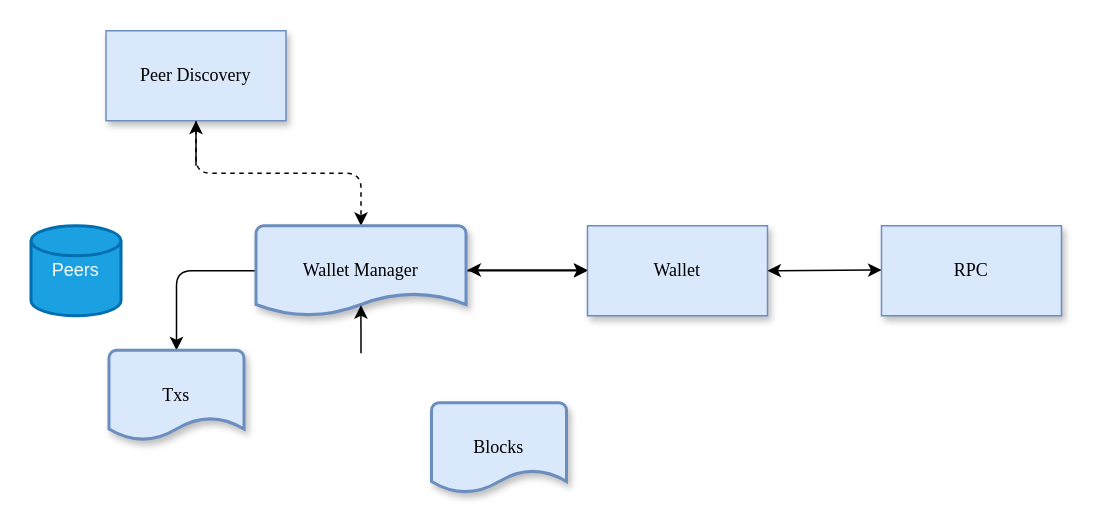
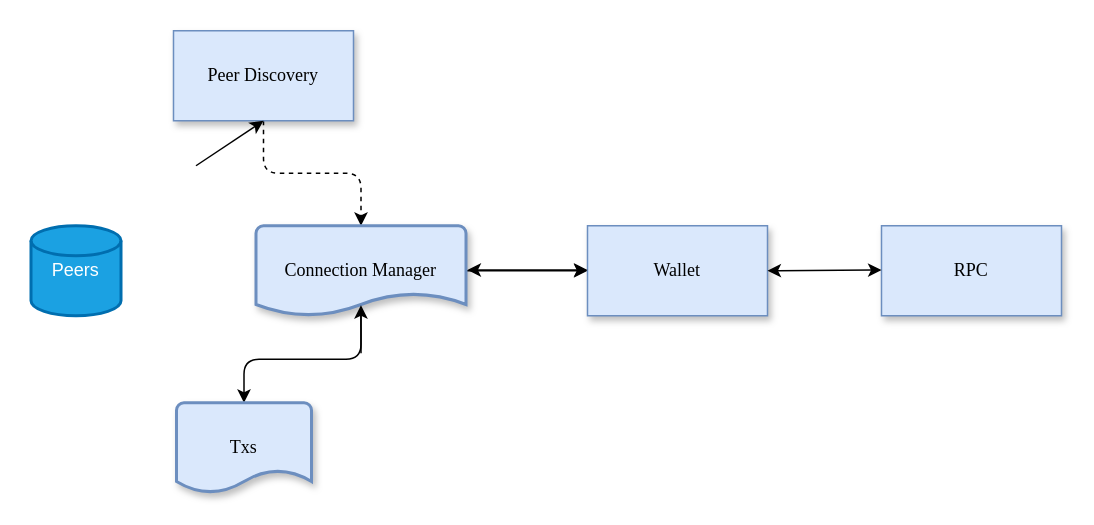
  <mxCell id="0" />
  <mxCell id="1" parent="0" />
  <mxCell id="2" style="edgeStyle=orthogonalEdgeStyle;rounded=1;orthogonalLoop=1;jettySize=auto;html=1;exitX=0.5;exitY=1;exitDx=0;exitDy=0;curved=0;dashed=1;" edge="1" parent="1" source="3" target="6"><mxGeometry relative="1" as="geometry" /></mxCell>
- <mxCell id="3" value="Peer Discovery" style="rounded=0;whiteSpace=wrap;html=1;shadow=1;fillColor=#dae8fc;strokeColor=#6c8ebf;fontFamily=Tahoma;" vertex="1" parent="1"><mxGeometry x="70" y="20" width="120" height="60" as="geometry" /></mxCell>
+ <mxCell id="3" value="Peer Discovery" style="rounded=0;whiteSpace=wrap;html=1;shadow=1;fillColor=#dae8fc;strokeColor=#6c8ebf;fontFamily=Tahoma;" vertex="1" parent="1"><mxGeometry x="115" y="20" width="120" height="60" as="geometry" /></mxCell>
  <mxCell id="4" value="" style="edgeStyle=orthogonalEdgeStyle;rounded=1;orthogonalLoop=1;jettySize=auto;html=1;curved=0;" edge="1" parent="1" source="6" target="9"><mxGeometry relative="1" as="geometry" /></mxCell>
  <mxCell id="5" value="" style="edgeStyle=orthogonalEdgeStyle;rounded=1;orthogonalLoop=1;jettySize=auto;html=1;curved=0;" edge="1" parent="1" source="6" target="13"><mxGeometry relative="1" as="geometry" /></mxCell>
- <mxCell id="6" value="Wallet Manager" style="strokeWidth=2;html=1;shape=mxgraph.flowchart.document2;whiteSpace=wrap;size=0.25;shadow=1;fillColor=#dae8fc;strokeColor=#6c8ebf;fontFamily=Tahoma;" vertex="1" parent="1"><mxGeometry x="170" y="150" width="140" height="60" as="geometry" /></mxCell>
+ <mxCell id="6" value="Connection Manager" style="strokeWidth=2;html=1;shape=mxgraph.flowchart.document2;whiteSpace=wrap;size=0.25;shadow=1;fillColor=#dae8fc;strokeColor=#6c8ebf;fontFamily=Tahoma;" vertex="1" parent="1"><mxGeometry x="170" y="150" width="140" height="60" as="geometry" /></mxCell>
  <mxCell id="7" value="Peers" style="strokeWidth=2;html=1;shape=mxgraph.flowchart.database;whiteSpace=wrap;fillColor=#1ba1e2;fontColor=#ffffff;strokeColor=#006EAF;" vertex="1" parent="1"><mxGeometry x="20" y="150" width="60" height="60" as="geometry" /></mxCell>
  <mxCell id="8" value="" style="endArrow=classic;html=1;rounded=0;entryX=0.5;entryY=1;entryDx=0;entryDy=0;" edge="1" parent="1" target="3"><mxGeometry width="50" height="50" relative="1" as="geometry"><mxPoint x="130" y="110" as="sourcePoint" /><mxPoint x="150" y="130" as="targetPoint" /></mxGeometry></mxCell>
  <mxCell id="9" value="Wallet" style="rounded=0;whiteSpace=wrap;html=1;fillColor=#dae8fc;strokeColor=#6c8ebf;shadow=1;fontFamily=Tahoma;" vertex="1" parent="1"><mxGeometry x="391" y="150" width="120" height="60" as="geometry" /></mxCell>
  <mxCell id="10" value="" style="endArrow=classic;startArrow=classic;html=1;rounded=0;" edge="1" parent="1"><mxGeometry width="50" height="50" relative="1" as="geometry"><mxPoint x="311" y="179.5" as="sourcePoint" /><mxPoint x="391" y="179.5" as="targetPoint" /></mxGeometry></mxCell>
  <mxCell id="11" value="RPC" style="rounded=0;whiteSpace=wrap;html=1;fillColor=#dae8fc;strokeColor=#6c8ebf;shadow=1;fontFamily=Tahoma;" vertex="1" parent="1"><mxGeometry x="587" y="150" width="120" height="60" as="geometry" /></mxCell>
  <mxCell id="12" value="" style="endArrow=classic;startArrow=classic;html=1;rounded=0;exitX=1;exitY=0.5;exitDx=0;exitDy=0;" edge="1" parent="1" source="9"><mxGeometry width="50" height="50" relative="1" as="geometry"><mxPoint x="517" y="180" as="sourcePoint" /><mxPoint x="587" y="179.5" as="targetPoint" /></mxGeometry></mxCell>
- <mxCell id="13" value="Txs" style="strokeWidth=2;html=1;shape=mxgraph.flowchart.document2;whiteSpace=wrap;size=0.25;shadow=1;fillColor=#dae8fc;strokeColor=#6c8ebf;fontFamily=Tahoma;" vertex="1" parent="1"><mxGeometry x="72" y="233" width="90" height="60" as="geometry" /></mxCell>
- <mxCell id="14" value="Blocks" style="strokeWidth=2;html=1;shape=mxgraph.flowchart.document2;whiteSpace=wrap;size=0.25;shadow=1;fillColor=#dae8fc;strokeColor=#6c8ebf;fontFamily=Tahoma;" vertex="1" parent="1"><mxGeometry x="287" y="268" width="90" height="60" as="geometry" /></mxCell>
+ <mxCell id="13" value="Txs" style="strokeWidth=2;html=1;shape=mxgraph.flowchart.document2;whiteSpace=wrap;size=0.25;shadow=1;fillColor=#dae8fc;strokeColor=#6c8ebf;fontFamily=Tahoma;" vertex="1" parent="1"><mxGeometry x="117" y="268" width="90" height="60" as="geometry" /></mxCell>
  <mxCell id="15" value="" style="endArrow=classic;html=1;rounded=0;entryX=0.514;entryY=0.883;entryDx=0;entryDy=0;entryPerimeter=0;" edge="1" parent="1"><mxGeometry width="50" height="50" relative="1" as="geometry"><mxPoint x="240" y="235" as="sourcePoint" /><mxPoint x="239.96" y="202.98" as="targetPoint" /></mxGeometry></mxCell>
